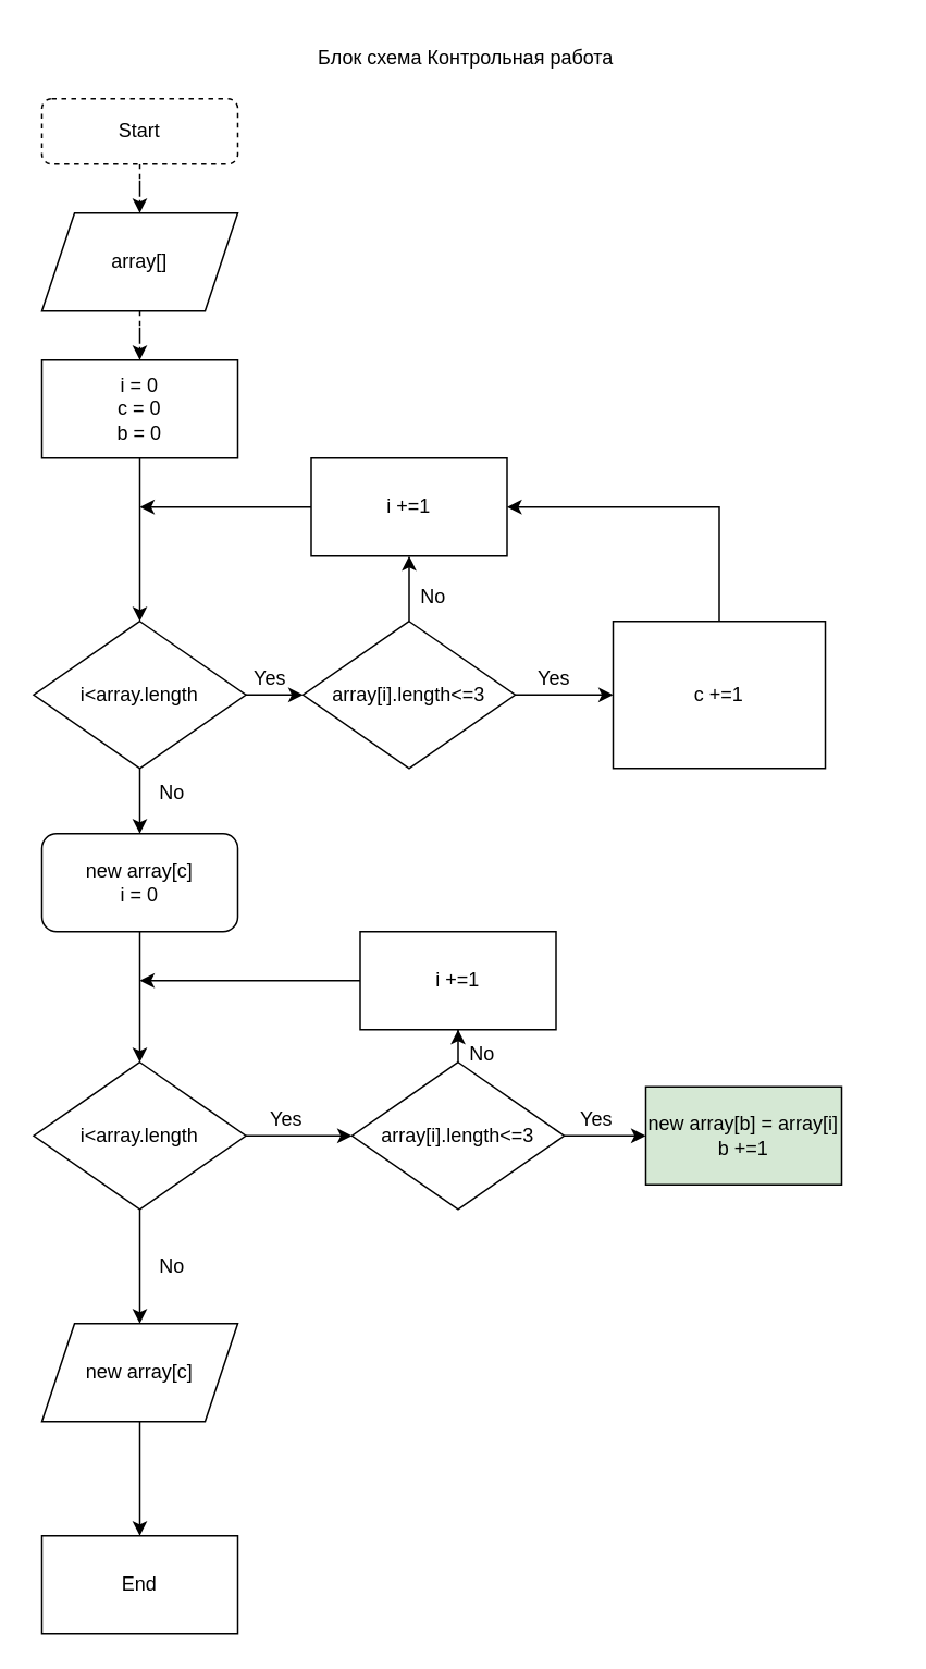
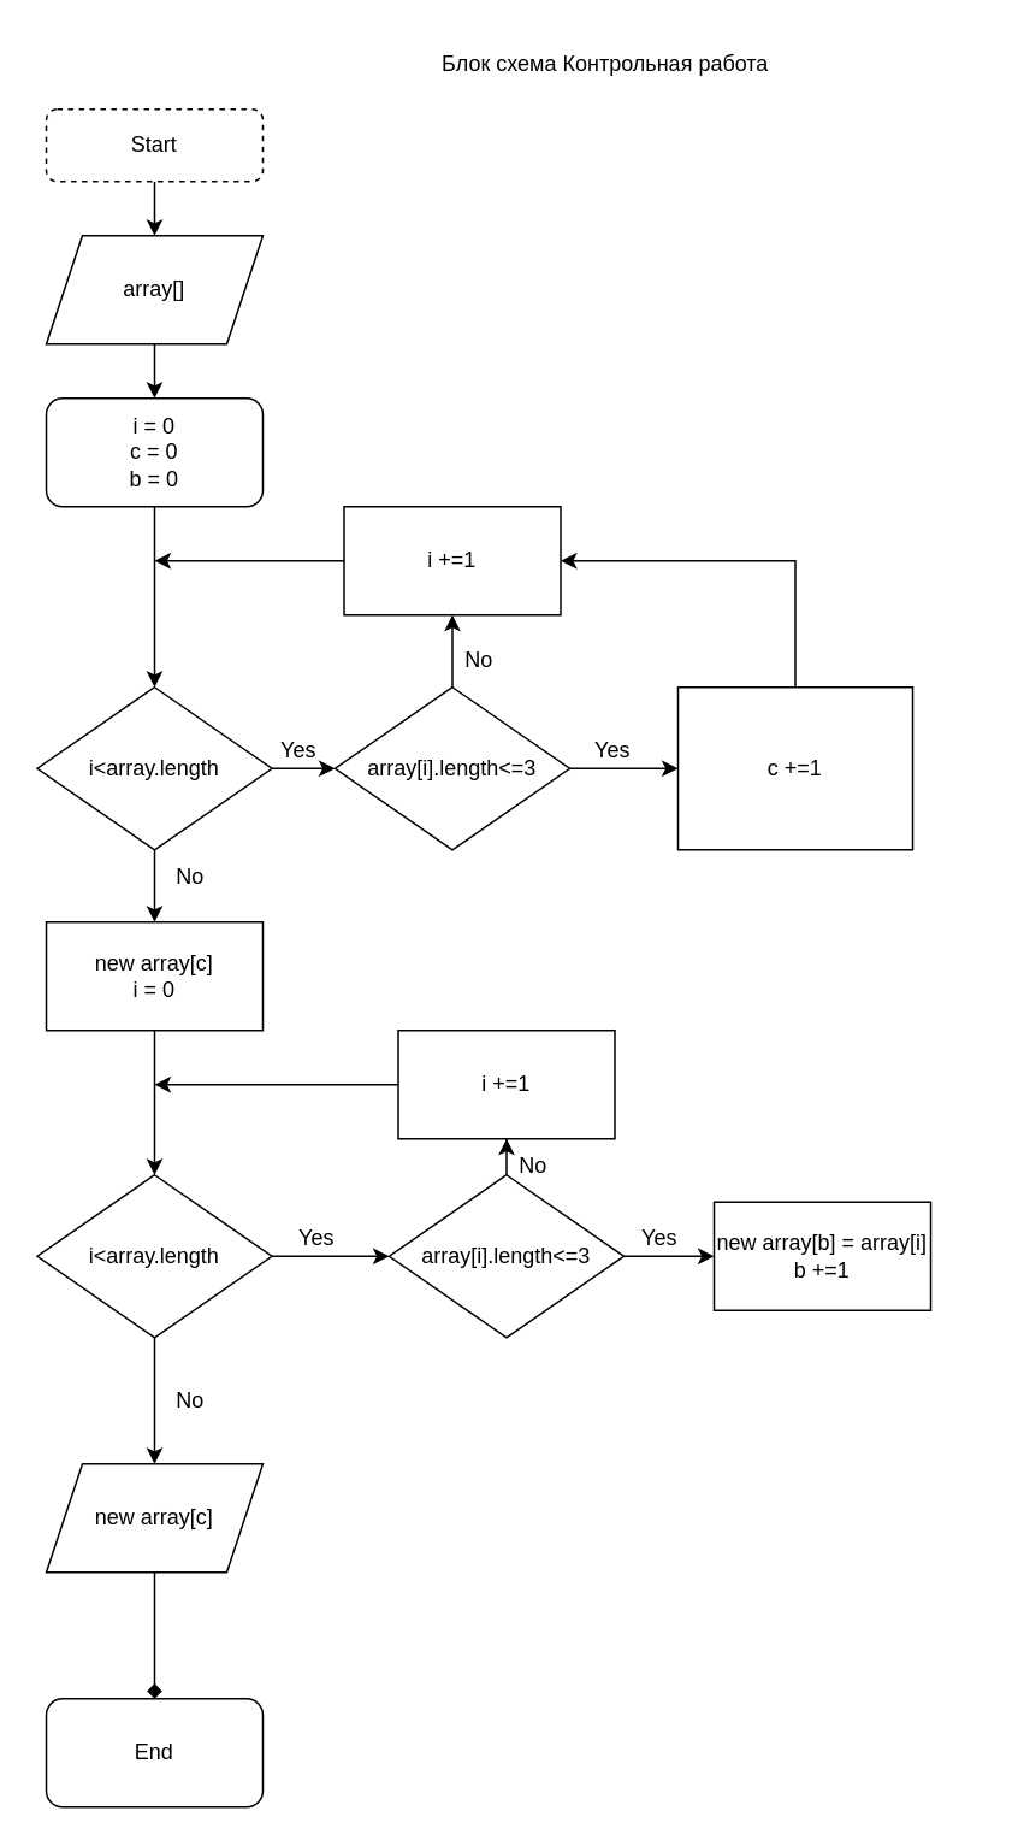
  <mxCell id="0" />
  <mxCell id="1" parent="0" />
- <mxCell id="2" value="Блок схема Контрольная работа" style="text;html=1;strokeColor=none;fillColor=none;align=center;verticalAlign=middle;whiteSpace=wrap;rounded=0;" vertex="1" parent="1"><mxGeometry x="75" y="20" width="420" height="30" as="geometry" /></mxCell>
- <mxCell id="3" style="edgeStyle=orthogonalEdgeStyle;rounded=0;orthogonalLoop=1;jettySize=auto;html=1;exitX=0.5;exitY=1;exitDx=0;exitDy=0;dashed=1;" edge="1" parent="1" source="4" target="6"><mxGeometry relative="1" as="geometry"><mxPoint x="85" y="130" as="targetPoint" /></mxGeometry></mxCell>
+ <mxCell id="2" value="Блок схема Контрольная работа" style="text;html=1;strokeColor=none;fillColor=none;align=center;verticalAlign=middle;whiteSpace=wrap;rounded=0;" vertex="1" parent="1"><mxGeometry x="125" y="20" width="420" height="30" as="geometry" /></mxCell>
+ <mxCell id="3" style="edgeStyle=orthogonalEdgeStyle;rounded=0;orthogonalLoop=1;jettySize=auto;html=1;exitX=0.5;exitY=1;exitDx=0;exitDy=0;" edge="1" parent="1" source="4" target="6"><mxGeometry relative="1" as="geometry"><mxPoint x="85" y="130" as="targetPoint" /></mxGeometry></mxCell>
  <mxCell id="4" value="Start" style="rounded=1;whiteSpace=wrap;html=1;dashed=1;" vertex="1" parent="1"><mxGeometry x="25" y="60" width="120" height="40" as="geometry" /></mxCell>
- <mxCell id="5" style="edgeStyle=orthogonalEdgeStyle;rounded=0;orthogonalLoop=1;jettySize=auto;html=1;exitX=0.5;exitY=1;exitDx=0;exitDy=0;dashed=1;" edge="1" parent="1" source="6" target="8"><mxGeometry relative="1" as="geometry"><mxPoint x="85" y="220" as="targetPoint" /></mxGeometry></mxCell>
+ <mxCell id="5" style="edgeStyle=orthogonalEdgeStyle;rounded=0;orthogonalLoop=1;jettySize=auto;html=1;exitX=0.5;exitY=1;exitDx=0;exitDy=0;" edge="1" parent="1" source="6" target="8"><mxGeometry relative="1" as="geometry"><mxPoint x="85" y="220" as="targetPoint" /></mxGeometry></mxCell>
  <mxCell id="6" value="array[]" style="shape=parallelogram;perimeter=parallelogramPerimeter;whiteSpace=wrap;html=1;fixedSize=1;" vertex="1" parent="1"><mxGeometry x="25" y="130" width="120" height="60" as="geometry" /></mxCell>
  <mxCell id="7" style="edgeStyle=orthogonalEdgeStyle;rounded=0;orthogonalLoop=1;jettySize=auto;html=1;exitX=0.5;exitY=1;exitDx=0;exitDy=0;" edge="1" parent="1" source="8" target="11"><mxGeometry relative="1" as="geometry"><mxPoint x="85" y="420" as="targetPoint" /></mxGeometry></mxCell>
- <mxCell id="8" value="i = 0&lt;br&gt;c = 0&lt;br&gt;b = 0" style="rounded=0;whiteSpace=wrap;html=1;" vertex="1" parent="1"><mxGeometry x="25" y="220" width="120" height="60" as="geometry" /></mxCell>
+ <mxCell id="8" value="i = 0&lt;br&gt;c = 0&lt;br&gt;b = 0" style="whiteSpace=wrap;html=1;rounded=1;" vertex="1" parent="1"><mxGeometry x="25" y="220" width="120" height="60" as="geometry" /></mxCell>
  <mxCell id="9" style="edgeStyle=orthogonalEdgeStyle;rounded=0;orthogonalLoop=1;jettySize=auto;html=1;exitX=0.5;exitY=1;exitDx=0;exitDy=0;" edge="1" parent="1" source="11" target="13"><mxGeometry relative="1" as="geometry"><mxPoint x="85" y="510" as="targetPoint" /></mxGeometry></mxCell>
  <mxCell id="10" style="edgeStyle=orthogonalEdgeStyle;rounded=0;orthogonalLoop=1;jettySize=auto;html=1;exitX=1;exitY=0.5;exitDx=0;exitDy=0;" edge="1" parent="1" source="11"><mxGeometry relative="1" as="geometry"><mxPoint x="185" y="425" as="targetPoint" /></mxGeometry></mxCell>
  <mxCell id="11" value="i&amp;lt;array.length" style="rhombus;whiteSpace=wrap;html=1;" vertex="1" parent="1"><mxGeometry x="20" y="380" width="130" height="90" as="geometry" /></mxCell>
  <mxCell id="12" style="edgeStyle=orthogonalEdgeStyle;rounded=0;orthogonalLoop=1;jettySize=auto;html=1;exitX=0.5;exitY=1;exitDx=0;exitDy=0;entryX=0.5;entryY=0;entryDx=0;entryDy=0;" edge="1" parent="1" source="13" target="24"><mxGeometry relative="1" as="geometry"><mxPoint x="85" y="620" as="targetPoint" /></mxGeometry></mxCell>
- <mxCell id="13" value="new array[c]&lt;br&gt;i = 0" style="whiteSpace=wrap;html=1;rounded=1;" vertex="1" parent="1"><mxGeometry x="25" y="510" width="120" height="60" as="geometry" /></mxCell>
+ <mxCell id="13" value="new array[c]&lt;br&gt;i = 0" style="rounded=0;whiteSpace=wrap;html=1;" vertex="1" parent="1"><mxGeometry x="25" y="510" width="120" height="60" as="geometry" /></mxCell>
  <mxCell id="14" style="edgeStyle=orthogonalEdgeStyle;rounded=0;orthogonalLoop=1;jettySize=auto;html=1;exitX=0.5;exitY=0;exitDx=0;exitDy=0;" edge="1" parent="1" source="16" target="20"><mxGeometry relative="1" as="geometry"><mxPoint x="250" y="340" as="targetPoint" /></mxGeometry></mxCell>
  <mxCell id="15" style="edgeStyle=orthogonalEdgeStyle;rounded=0;orthogonalLoop=1;jettySize=auto;html=1;exitX=1;exitY=0.5;exitDx=0;exitDy=0;entryX=0;entryY=0.5;entryDx=0;entryDy=0;" edge="1" parent="1" source="16" target="39"><mxGeometry relative="1" as="geometry" /></mxCell>
  <mxCell id="16" value="array[i].length&amp;lt;=3" style="rhombus;whiteSpace=wrap;html=1;" vertex="1" parent="1"><mxGeometry x="185" y="380" width="130" height="90" as="geometry" /></mxCell>
  <mxCell id="17" value="No" style="text;html=1;strokeColor=none;fillColor=none;align=center;verticalAlign=middle;whiteSpace=wrap;rounded=0;" vertex="1" parent="1"><mxGeometry x="75" y="470" width="60" height="30" as="geometry" /></mxCell>
  <mxCell id="18" value="Yes" style="text;html=1;strokeColor=none;fillColor=none;align=center;verticalAlign=middle;whiteSpace=wrap;rounded=0;" vertex="1" parent="1"><mxGeometry x="135" y="400" width="60" height="30" as="geometry" /></mxCell>
  <mxCell id="19" style="edgeStyle=orthogonalEdgeStyle;rounded=0;orthogonalLoop=1;jettySize=auto;html=1;exitX=0;exitY=0.5;exitDx=0;exitDy=0;" edge="1" parent="1" source="20"><mxGeometry relative="1" as="geometry"><mxPoint x="85" y="310" as="targetPoint" /></mxGeometry></mxCell>
  <mxCell id="20" value="i +=1" style="rounded=0;whiteSpace=wrap;html=1;" vertex="1" parent="1"><mxGeometry x="190" y="280" width="120" height="60" as="geometry" /></mxCell>
  <mxCell id="21" value="No" style="text;html=1;strokeColor=none;fillColor=none;align=center;verticalAlign=middle;whiteSpace=wrap;rounded=0;" vertex="1" parent="1"><mxGeometry x="235" y="350" width="60" height="30" as="geometry" /></mxCell>
  <mxCell id="22" style="edgeStyle=orthogonalEdgeStyle;rounded=0;orthogonalLoop=1;jettySize=auto;html=1;exitX=0.5;exitY=1;exitDx=0;exitDy=0;" edge="1" parent="1" source="24" target="26"><mxGeometry relative="1" as="geometry"><mxPoint x="85" y="790" as="targetPoint" /></mxGeometry></mxCell>
  <mxCell id="23" style="edgeStyle=orthogonalEdgeStyle;rounded=0;orthogonalLoop=1;jettySize=auto;html=1;exitX=1;exitY=0.5;exitDx=0;exitDy=0;" edge="1" parent="1" source="24"><mxGeometry relative="1" as="geometry"><mxPoint x="215" y="695" as="targetPoint" /></mxGeometry></mxCell>
  <mxCell id="24" value="i&amp;lt;array.length" style="rhombus;whiteSpace=wrap;html=1;" vertex="1" parent="1"><mxGeometry x="20" y="650" width="130" height="90" as="geometry" /></mxCell>
- <mxCell id="25" style="edgeStyle=orthogonalEdgeStyle;rounded=0;orthogonalLoop=1;jettySize=auto;html=1;exitX=0.5;exitY=1;exitDx=0;exitDy=0;" edge="1" parent="1" source="26" target="27"><mxGeometry relative="1" as="geometry"><mxPoint x="85" y="940" as="targetPoint" /></mxGeometry></mxCell>
+ <mxCell id="25" style="edgeStyle=orthogonalEdgeStyle;rounded=0;orthogonalLoop=1;jettySize=auto;html=1;exitX=0.5;exitY=1;exitDx=0;exitDy=0;endArrow=diamond;" edge="1" parent="1" source="26" target="27"><mxGeometry relative="1" as="geometry"><mxPoint x="85" y="940" as="targetPoint" /></mxGeometry></mxCell>
  <mxCell id="26" value="new array[c]" style="shape=parallelogram;perimeter=parallelogramPerimeter;whiteSpace=wrap;html=1;fixedSize=1;" vertex="1" parent="1"><mxGeometry x="25" y="810" width="120" height="60" as="geometry" /></mxCell>
- <mxCell id="27" value="End" style="whiteSpace=wrap;html=1;rounded=0;" vertex="1" parent="1"><mxGeometry x="25" y="940" width="120" height="60" as="geometry" /></mxCell>
+ <mxCell id="27" value="End" style="rounded=1;whiteSpace=wrap;html=1;" vertex="1" parent="1"><mxGeometry x="25" y="940" width="120" height="60" as="geometry" /></mxCell>
  <mxCell id="28" value="No" style="text;html=1;strokeColor=none;fillColor=none;align=center;verticalAlign=middle;whiteSpace=wrap;rounded=0;" vertex="1" parent="1"><mxGeometry x="75" y="760" width="60" height="30" as="geometry" /></mxCell>
  <mxCell id="29" style="edgeStyle=orthogonalEdgeStyle;rounded=0;orthogonalLoop=1;jettySize=auto;html=1;exitX=0.5;exitY=0;exitDx=0;exitDy=0;" edge="1" parent="1" source="31" target="34"><mxGeometry relative="1" as="geometry"><mxPoint x="280" y="620" as="targetPoint" /></mxGeometry></mxCell>
  <mxCell id="30" style="edgeStyle=orthogonalEdgeStyle;rounded=0;orthogonalLoop=1;jettySize=auto;html=1;exitX=1;exitY=0.5;exitDx=0;exitDy=0;" edge="1" parent="1" source="31"><mxGeometry relative="1" as="geometry"><mxPoint x="395" y="695" as="targetPoint" /></mxGeometry></mxCell>
  <mxCell id="31" value="array[i].length&amp;lt;=3" style="rhombus;whiteSpace=wrap;html=1;" vertex="1" parent="1"><mxGeometry x="215" y="650" width="130" height="90" as="geometry" /></mxCell>
  <mxCell id="32" value="Yes" style="text;html=1;strokeColor=none;fillColor=none;align=center;verticalAlign=middle;whiteSpace=wrap;rounded=0;" vertex="1" parent="1"><mxGeometry x="145" y="670" width="60" height="30" as="geometry" /></mxCell>
  <mxCell id="33" style="edgeStyle=orthogonalEdgeStyle;rounded=0;orthogonalLoop=1;jettySize=auto;html=1;exitX=0;exitY=0.5;exitDx=0;exitDy=0;" edge="1" parent="1" source="34"><mxGeometry relative="1" as="geometry"><mxPoint x="85" y="600" as="targetPoint" /></mxGeometry></mxCell>
  <mxCell id="34" value="i +=1" style="rounded=0;whiteSpace=wrap;html=1;" vertex="1" parent="1"><mxGeometry x="220" y="570" width="120" height="60" as="geometry" /></mxCell>
  <mxCell id="35" value="No" style="text;html=1;strokeColor=none;fillColor=none;align=center;verticalAlign=middle;whiteSpace=wrap;rounded=0;" vertex="1" parent="1"><mxGeometry x="265" y="630" width="60" height="30" as="geometry" /></mxCell>
- <mxCell id="36" value="new array[b] = array[i]&lt;br&gt;b +=1" style="rounded=0;whiteSpace=wrap;html=1;fillColor=#d5e8d4;" vertex="1" parent="1"><mxGeometry x="395" y="665" width="120" height="60" as="geometry" /></mxCell>
+ <mxCell id="36" value="new array[b] = array[i]&lt;br&gt;b +=1" style="rounded=0;whiteSpace=wrap;html=1;" vertex="1" parent="1"><mxGeometry x="395" y="665" width="120" height="60" as="geometry" /></mxCell>
  <mxCell id="37" value="Yes" style="text;html=1;strokeColor=none;fillColor=none;align=center;verticalAlign=middle;whiteSpace=wrap;rounded=0;" vertex="1" parent="1"><mxGeometry x="335" y="670" width="60" height="30" as="geometry" /></mxCell>
  <mxCell id="38" style="edgeStyle=orthogonalEdgeStyle;rounded=0;orthogonalLoop=1;jettySize=auto;html=1;exitX=0.5;exitY=0;exitDx=0;exitDy=0;entryX=1;entryY=0.5;entryDx=0;entryDy=0;" edge="1" parent="1" source="39" target="20"><mxGeometry relative="1" as="geometry" /></mxCell>
  <mxCell id="39" value="c +=1" style="whiteSpace=wrap;html=1;rounded=0;" vertex="1" parent="1"><mxGeometry x="375" y="380" width="130" height="90" as="geometry" /></mxCell>
  <mxCell id="40" value="Yes" style="text;html=1;strokeColor=none;fillColor=none;align=center;verticalAlign=middle;whiteSpace=wrap;rounded=0;" vertex="1" parent="1"><mxGeometry x="309" y="400" width="60" height="30" as="geometry" /></mxCell>
